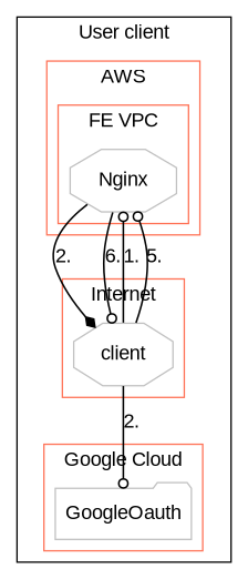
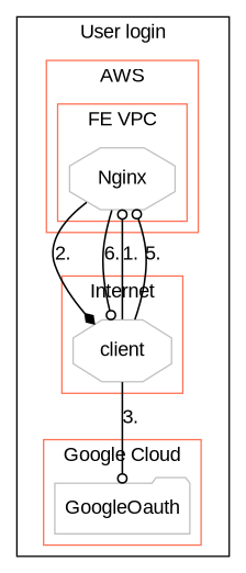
  digraph {
    compound=true
    fontname="Liberation Sans"
    node [color=Grey fontname="Liberation Sans" margin=0.1 shape=octagon]
    edge [arrowhead=odot arrowsize=0.8 fontname="Liberation Sans" fontsize=14 penwidth=1.2]
    n1 [label=Nginx]
    n2 [label=client]
    n3 [label=GoogleOauth shape=folder]
    subgraph cluster_1 {
      color=Black
-     label="User client"
+     label="User login"
      subgraph cluster_2 {
        color=Coral1
        label=AWS
        subgraph cluster_3 {
          color=Coral1
          label="FE VPC"
          n1
        }
      }
      subgraph cluster_4 {
        color=Coral1
        label=Internet
        n2
      }
      subgraph cluster_5 {
        color=Coral1
        label="Google Cloud"
        n3
      }
    }
    n1 -> n2 [arrowhead=diamond label=2.]
    n1 -> n2 [label=6.]
    n2 -> n1 [label=1.]
    n2 -> n1 [label=5.]
-   n2 -> n3 [label=2.]
+   n2 -> n3 [label=3.]
  }
